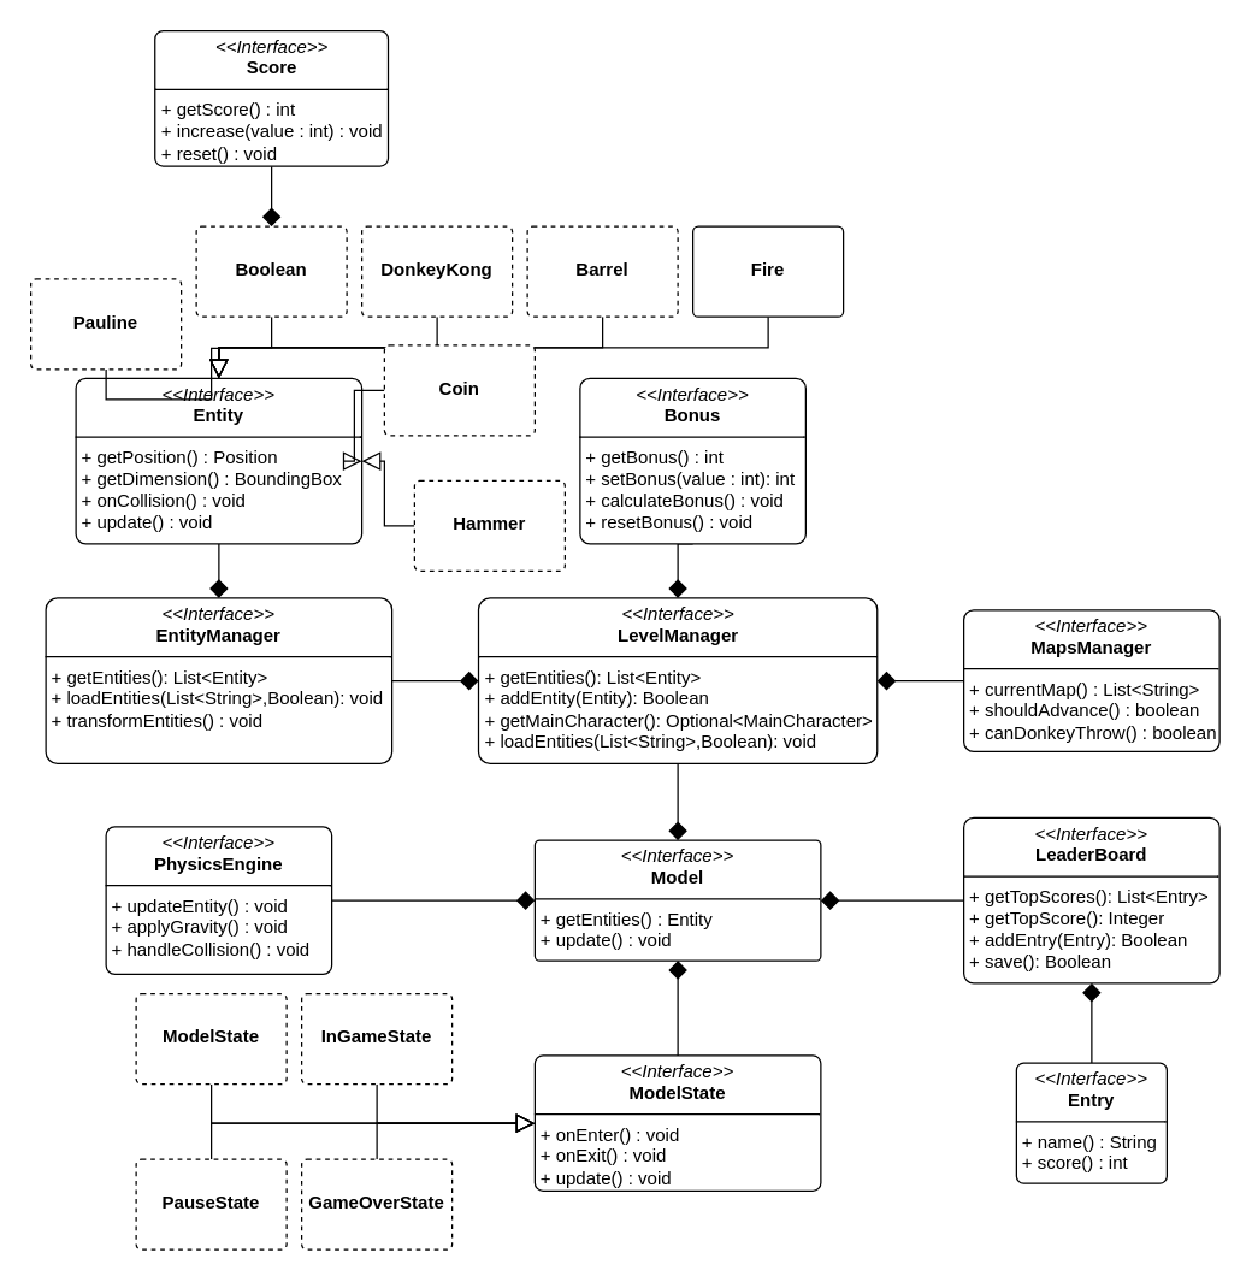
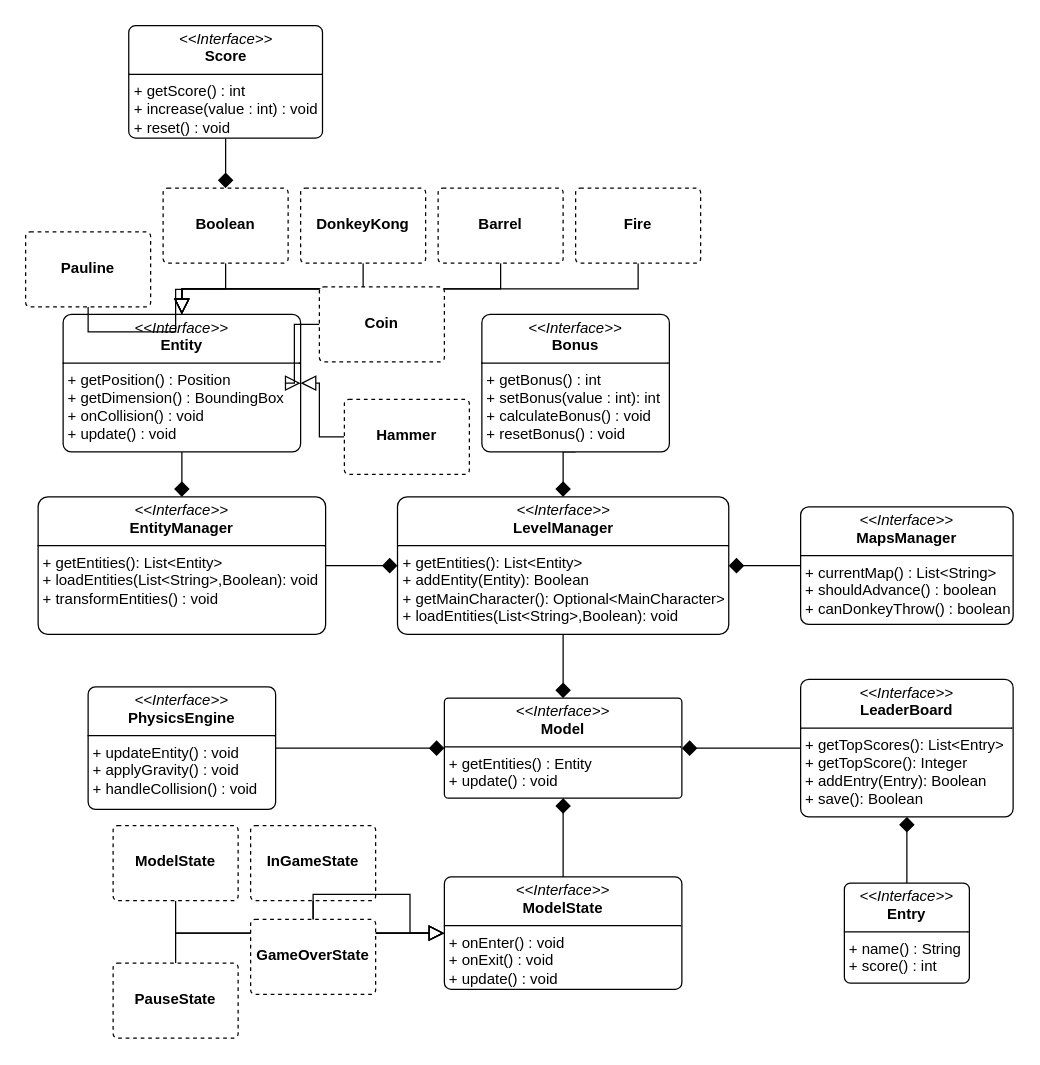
  <mxCell id="0" />
  <mxCell id="1" parent="0" />
  <mxCell id="2" value="&lt;p style=&quot;margin:0px;margin-top:4px;text-align:center;&quot;&gt;&lt;i&gt;&amp;lt;&amp;lt;Interface&amp;gt;&amp;gt;&lt;/i&gt;&lt;br&gt;&lt;b&gt;Model&lt;/b&gt;&lt;/p&gt;&lt;hr size=&quot;1&quot; style=&quot;border-style:solid;&quot;&gt;&lt;p style=&quot;margin:0px;margin-left:4px;&quot;&gt;+ getEntities() : Entity&lt;/p&gt;&lt;p style=&quot;margin:0px;margin-left:4px;&quot;&gt;+ update() : void&lt;/p&gt;" style="verticalAlign=top;align=left;overflow=fill;html=1;whiteSpace=wrap;rounded=1;arcSize=4;" vertex="1" parent="1"><mxGeometry x="355" y="558" width="190" height="80" as="geometry" /></mxCell>
  <mxCell id="3" style="edgeStyle=orthogonalEdgeStyle;rounded=0;orthogonalLoop=1;jettySize=auto;html=1;exitX=0;exitY=0.5;exitDx=0;exitDy=0;entryX=1;entryY=0.5;entryDx=0;entryDy=0;endSize=10;endArrow=diamond;endFill=1;" edge="1" parent="1" source="4" target="2"><mxGeometry relative="1" as="geometry" /></mxCell>
  <mxCell id="4" value="&lt;p style=&quot;margin:0px;margin-top:4px;text-align:center;&quot;&gt;&lt;i&gt;&amp;lt;&amp;lt;Interface&amp;gt;&amp;gt;&lt;/i&gt;&lt;br&gt;&lt;b&gt;LeaderBoard&lt;/b&gt;&lt;/p&gt;&lt;hr size=&quot;1&quot; style=&quot;border-style:solid;&quot;&gt;&lt;p style=&quot;margin:0px;margin-left:4px;&quot;&gt;+ getTopScores(): List&amp;lt;Entry&amp;gt;&lt;br&gt;+ getTopScore(): Integer&lt;/p&gt;&lt;p style=&quot;margin:0px;margin-left:4px;&quot;&gt;+ addEntry(Entry): Boolean&lt;/p&gt;&lt;p style=&quot;margin:0px;margin-left:4px;&quot;&gt;+ save(): Boolean&lt;/p&gt;" style="verticalAlign=top;align=left;overflow=fill;html=1;whiteSpace=wrap;rounded=1;arcSize=6;" vertex="1" parent="1"><mxGeometry x="640" y="543" width="170" height="110" as="geometry" /></mxCell>
  <mxCell id="5" style="edgeStyle=orthogonalEdgeStyle;rounded=0;orthogonalLoop=1;jettySize=auto;html=1;exitX=0.5;exitY=0;exitDx=0;exitDy=0;entryX=0.5;entryY=1;entryDx=0;entryDy=0;endSize=10;endArrow=diamond;endFill=1;" edge="1" parent="1" source="6" target="2"><mxGeometry relative="1" as="geometry" /></mxCell>
  <mxCell id="6" value="&lt;p style=&quot;margin:0px;margin-top:4px;text-align:center;&quot;&gt;&lt;i&gt;&amp;lt;&amp;lt;Interface&amp;gt;&amp;gt;&lt;/i&gt;&lt;br&gt;&lt;b&gt;ModelState&lt;/b&gt;&lt;/p&gt;&lt;hr size=&quot;1&quot; style=&quot;border-style:solid;&quot;&gt;&lt;p style=&quot;margin:0px;margin-left:4px;&quot;&gt;+ onEnter() : void&lt;/p&gt;&lt;p style=&quot;margin:0px;margin-left:4px;&quot;&gt;+ onExit() : void&lt;/p&gt;&lt;p style=&quot;margin:0px;margin-left:4px;&quot;&gt;+ update() : void&lt;/p&gt;" style="verticalAlign=top;align=left;overflow=fill;html=1;whiteSpace=wrap;rounded=1;arcSize=6;" vertex="1" parent="1"><mxGeometry x="355" y="701" width="190" height="90" as="geometry" /></mxCell>
  <mxCell id="7" style="edgeStyle=orthogonalEdgeStyle;rounded=0;orthogonalLoop=1;jettySize=auto;html=1;exitX=0.5;exitY=1;exitDx=0;exitDy=0;entryX=0.5;entryY=0;entryDx=0;entryDy=0;endSize=10;endArrow=diamond;endFill=1;" edge="1" parent="1" source="8" target="10"><mxGeometry relative="1" as="geometry" /></mxCell>
  <mxCell id="8" value="&lt;p style=&quot;margin:0px;margin-top:4px;text-align:center;&quot;&gt;&lt;i&gt;&amp;lt;&amp;lt;Interface&amp;gt;&amp;gt;&lt;/i&gt;&lt;br&gt;&lt;b&gt;Entity&lt;/b&gt;&lt;/p&gt;&lt;hr size=&quot;1&quot; style=&quot;border-style:solid;&quot;&gt;&lt;p style=&quot;margin:0px;margin-left:4px;&quot;&gt;+ getPosition() : Position&lt;/p&gt;&lt;p style=&quot;margin:0px;margin-left:4px;&quot;&gt;+ getDimension() : BoundingBox&lt;/p&gt;&lt;p style=&quot;margin:0px;margin-left:4px;&quot;&gt;+ onCollision() : void&lt;/p&gt;&lt;p style=&quot;margin:0px;margin-left:4px;&quot;&gt;+ update() : void&lt;/p&gt;" style="verticalAlign=top;align=left;overflow=fill;html=1;whiteSpace=wrap;rounded=1;arcSize=6;" vertex="1" parent="1"><mxGeometry x="50" y="251" width="190" height="110" as="geometry" /></mxCell>
  <mxCell id="9" value="" style="edgeStyle=orthogonalEdgeStyle;rounded=0;orthogonalLoop=1;jettySize=auto;html=1;endSize=10;endArrow=diamond;endFill=1;" edge="1" parent="1" source="10" target="12"><mxGeometry relative="1" as="geometry" /></mxCell>
  <mxCell id="10" value="&lt;p style=&quot;margin:0px;margin-top:4px;text-align:center;&quot;&gt;&lt;i&gt;&amp;lt;&amp;lt;Interface&amp;gt;&amp;gt;&lt;/i&gt;&lt;br&gt;&lt;b&gt;EntityManager&lt;/b&gt;&lt;/p&gt;&lt;hr size=&quot;1&quot; style=&quot;border-style:solid;&quot;&gt;&lt;p style=&quot;margin:0px;margin-left:4px;&quot;&gt;+ getEntities(): List&amp;lt;Entity&amp;gt;&lt;br&gt;&lt;/p&gt;&lt;p style=&quot;margin:0px;margin-left:4px;&quot;&gt;+ loadEntities(List&amp;lt;String&amp;gt;,Boolean): void&lt;/p&gt;&lt;p style=&quot;margin:0px;margin-left:4px;&quot;&gt;+ transformEntities() : void&lt;/p&gt;" style="verticalAlign=top;align=left;overflow=fill;html=1;whiteSpace=wrap;rounded=1;arcSize=7;" vertex="1" parent="1"><mxGeometry x="30" y="397" width="230" height="110" as="geometry" /></mxCell>
  <mxCell id="11" style="edgeStyle=orthogonalEdgeStyle;rounded=0;orthogonalLoop=1;jettySize=auto;html=1;exitX=0.5;exitY=1;exitDx=0;exitDy=0;entryX=0.5;entryY=0;entryDx=0;entryDy=0;endSize=10;endArrow=diamond;endFill=1;" edge="1" parent="1" source="12" target="2"><mxGeometry relative="1" as="geometry" /></mxCell>
  <mxCell id="12" value="&lt;p style=&quot;margin:0px;margin-top:4px;text-align:center;&quot;&gt;&lt;i&gt;&amp;lt;&amp;lt;Interface&amp;gt;&amp;gt;&lt;/i&gt;&lt;br&gt;&lt;b&gt;LevelManager&lt;/b&gt;&lt;/p&gt;&lt;hr size=&quot;1&quot; style=&quot;border-style:solid;&quot;&gt;&lt;p style=&quot;margin:0px;margin-left:4px;&quot;&gt;+ getEntities(): List&amp;lt;Entity&amp;gt;&lt;br&gt;+ addEntity(Entity): Boolean&lt;/p&gt;&lt;p style=&quot;margin:0px;margin-left:4px;&quot;&gt;+ getMainCharacter(): Optional&amp;lt;MainCharacter&amp;gt;&lt;/p&gt;&lt;p style=&quot;margin:0px;margin-left:4px;&quot;&gt;+ loadEntities(List&amp;lt;String&amp;gt;,Boolean): void&lt;/p&gt;" style="verticalAlign=top;align=left;overflow=fill;html=1;whiteSpace=wrap;rounded=1;arcSize=7;" vertex="1" parent="1"><mxGeometry x="317.5" y="397" width="265" height="110" as="geometry" /></mxCell>
  <mxCell id="13" style="edgeStyle=orthogonalEdgeStyle;rounded=0;orthogonalLoop=1;jettySize=auto;html=1;exitX=0.5;exitY=1;exitDx=0;exitDy=0;entryX=0.5;entryY=0;entryDx=0;entryDy=0;endSize=10;endArrow=diamond;endFill=1;" edge="1" parent="1" source="14" target="12"><mxGeometry relative="1" as="geometry" /></mxCell>
  <mxCell id="14" value="&lt;p style=&quot;margin:0px;margin-top:4px;text-align:center;&quot;&gt;&lt;i&gt;&amp;lt;&amp;lt;Interface&amp;gt;&amp;gt;&lt;/i&gt;&lt;br&gt;&lt;b&gt;Bonus&lt;/b&gt;&lt;/p&gt;&lt;hr size=&quot;1&quot; style=&quot;border-style:solid;&quot;&gt;&lt;p style=&quot;margin:0px;margin-left:4px;&quot;&gt;+ getBonus() : int&lt;/p&gt;&lt;p style=&quot;margin:0px;margin-left:4px;&quot;&gt;+ setBonus(value : int): int&lt;/p&gt;&lt;p style=&quot;margin:0px;margin-left:4px;&quot;&gt;+ calculateBonus() : void&lt;/p&gt;&lt;p style=&quot;margin:0px;margin-left:4px;&quot;&gt;+ resetBonus() : void&lt;/p&gt;" style="verticalAlign=top;align=left;overflow=fill;html=1;whiteSpace=wrap;rounded=1;arcSize=6;" vertex="1" parent="1"><mxGeometry x="385" y="251" width="150" height="110" as="geometry" /></mxCell>
  <mxCell id="15" style="edgeStyle=orthogonalEdgeStyle;rounded=0;orthogonalLoop=1;jettySize=auto;html=1;exitX=1;exitY=0.5;exitDx=0;exitDy=0;entryX=0;entryY=0.5;entryDx=0;entryDy=0;endSize=10;endArrow=diamond;endFill=1;" edge="1" parent="1" source="16" target="2"><mxGeometry relative="1" as="geometry" /></mxCell>
  <mxCell id="16" value="&lt;p style=&quot;margin:0px;margin-top:4px;text-align:center;&quot;&gt;&lt;i&gt;&amp;lt;&amp;lt;Interface&amp;gt;&amp;gt;&lt;/i&gt;&lt;br&gt;&lt;b&gt;PhysicsEngine&lt;/b&gt;&lt;/p&gt;&lt;hr size=&quot;1&quot; style=&quot;border-style:solid;&quot;&gt;&lt;p style=&quot;margin:0px;margin-left:4px;&quot;&gt;+ updateEntity() : void&lt;/p&gt;&lt;p style=&quot;margin:0px;margin-left:4px;&quot;&gt;+ applyGravity() : void&lt;/p&gt;&lt;p style=&quot;margin:0px;margin-left:4px;&quot;&gt;+ handleCollision() : void&lt;/p&gt;&lt;p style=&quot;margin:0px;margin-left:4px;&quot;&gt;&lt;br&gt;&lt;/p&gt;" style="verticalAlign=top;align=left;overflow=fill;html=1;whiteSpace=wrap;rounded=1;arcSize=6;" vertex="1" parent="1"><mxGeometry x="70" y="549" width="150" height="98" as="geometry" /></mxCell>
  <mxCell id="17" style="edgeStyle=orthogonalEdgeStyle;rounded=0;orthogonalLoop=1;jettySize=auto;html=1;exitX=0.5;exitY=0;exitDx=0;exitDy=0;entryX=0.5;entryY=1;entryDx=0;entryDy=0;endSize=10;endArrow=diamond;endFill=1;" edge="1" parent="1" source="18" target="4"><mxGeometry relative="1" as="geometry" /></mxCell>
  <mxCell id="18" value="&lt;p style=&quot;margin:0px;margin-top:4px;text-align:center;&quot;&gt;&lt;i&gt;&amp;lt;&amp;lt;Interface&amp;gt;&amp;gt;&lt;/i&gt;&lt;br&gt;&lt;b&gt;Entry&lt;/b&gt;&lt;/p&gt;&lt;hr size=&quot;1&quot; style=&quot;border-style:solid;&quot;&gt;&lt;p style=&quot;margin:0px;margin-left:4px;&quot;&gt;+ name() : String&lt;/p&gt;&lt;p style=&quot;margin:0px;margin-left:4px;&quot;&gt;+ score() : int&lt;/p&gt;" style="verticalAlign=top;align=left;overflow=fill;html=1;whiteSpace=wrap;rounded=1;arcSize=6;" vertex="1" parent="1"><mxGeometry x="675" y="706" width="100" height="80" as="geometry" /></mxCell>
  <mxCell id="19" style="edgeStyle=orthogonalEdgeStyle;rounded=0;orthogonalLoop=1;jettySize=auto;html=1;exitX=0;exitY=0.5;exitDx=0;exitDy=0;entryX=1;entryY=0.5;entryDx=0;entryDy=0;endSize=10;endArrow=diamond;endFill=1;" edge="1" parent="1" source="20" target="12"><mxGeometry relative="1" as="geometry" /></mxCell>
  <mxCell id="20" value="&lt;p style=&quot;margin:0px;margin-top:4px;text-align:center;&quot;&gt;&lt;i&gt;&amp;lt;&amp;lt;Interface&amp;gt;&amp;gt;&lt;/i&gt;&lt;br&gt;&lt;b&gt;MapsManager&lt;/b&gt;&lt;/p&gt;&lt;hr size=&quot;1&quot; style=&quot;border-style:solid;&quot;&gt;&lt;p style=&quot;margin:0px;margin-left:4px;&quot;&gt;+ currentMap() : List&amp;lt;String&amp;gt;&lt;/p&gt;&lt;p style=&quot;margin:0px;margin-left:4px;&quot;&gt;+ shouldAdvance() : boolean&lt;/p&gt;&lt;p style=&quot;margin:0px;margin-left:4px;&quot;&gt;+ canDonkeyThrow() : boolean&lt;/p&gt;" style="verticalAlign=top;align=left;overflow=fill;html=1;whiteSpace=wrap;rounded=1;arcSize=7;" vertex="1" parent="1"><mxGeometry x="640" y="405" width="170" height="94" as="geometry" /></mxCell>
  <mxCell id="21" style="edgeStyle=orthogonalEdgeStyle;rounded=0;orthogonalLoop=1;jettySize=auto;html=1;exitX=0.5;exitY=1;exitDx=0;exitDy=0;entryX=0;entryY=0.5;entryDx=0;entryDy=0;endSize=10;endArrow=block;endFill=0;" edge="1" parent="1" source="22" target="6"><mxGeometry relative="1" as="geometry" /></mxCell>
  <mxCell id="22" value="&lt;p style=&quot;margin: 4px 0px 0px;&quot;&gt;&lt;b&gt;&lt;br&gt;&lt;/b&gt;&lt;/p&gt;&lt;p style=&quot;margin: 4px 0px 0px;&quot;&gt;&lt;b&gt;ModelState&lt;/b&gt;&lt;/p&gt;" style="verticalAlign=middle;align=center;overflow=fill;html=1;whiteSpace=wrap;rounded=1;arcSize=6;labelBorderColor=none;dashed=1;" vertex="1" parent="1"><mxGeometry x="90" y="660" width="100" height="60" as="geometry" /></mxCell>
  <mxCell id="23" style="edgeStyle=orthogonalEdgeStyle;rounded=0;orthogonalLoop=1;jettySize=auto;html=1;exitX=0.5;exitY=1;exitDx=0;exitDy=0;entryX=0;entryY=0.5;entryDx=0;entryDy=0;endSize=10;endArrow=block;endFill=0;" edge="1" parent="1" source="24" target="6"><mxGeometry relative="1" as="geometry" /></mxCell>
  <mxCell id="24" value="&lt;p style=&quot;margin: 4px 0px 0px;&quot;&gt;&lt;b&gt;&lt;br&gt;&lt;/b&gt;&lt;/p&gt;&lt;p style=&quot;margin: 4px 0px 0px;&quot;&gt;&lt;b&gt;InGameState&lt;/b&gt;&lt;/p&gt;" style="verticalAlign=middle;align=center;overflow=fill;html=1;whiteSpace=wrap;rounded=1;arcSize=6;labelBorderColor=none;dashed=1;" vertex="1" parent="1"><mxGeometry x="200" y="660" width="100" height="60" as="geometry" /></mxCell>
  <mxCell id="25" style="edgeStyle=orthogonalEdgeStyle;rounded=0;orthogonalLoop=1;jettySize=auto;html=1;exitX=0.5;exitY=0;exitDx=0;exitDy=0;entryX=0;entryY=0.5;entryDx=0;entryDy=0;endSize=10;endArrow=block;endFill=0;" edge="1" parent="1" source="26" target="6"><mxGeometry relative="1" as="geometry" /></mxCell>
  <mxCell id="26" value="&lt;p style=&quot;margin: 4px 0px 0px;&quot;&gt;&lt;b&gt;&lt;br&gt;&lt;/b&gt;&lt;/p&gt;&lt;p style=&quot;margin: 4px 0px 0px;&quot;&gt;&lt;b&gt;PauseState&lt;/b&gt;&lt;/p&gt;" style="verticalAlign=middle;align=center;overflow=fill;html=1;whiteSpace=wrap;rounded=1;arcSize=6;labelBorderColor=none;dashed=1;" vertex="1" parent="1"><mxGeometry x="90" y="770" width="100" height="60" as="geometry" /></mxCell>
  <mxCell id="27" style="edgeStyle=orthogonalEdgeStyle;rounded=0;orthogonalLoop=1;jettySize=auto;html=1;exitX=0.5;exitY=0;exitDx=0;exitDy=0;entryX=0;entryY=0.5;entryDx=0;entryDy=0;endSize=10;endArrow=block;endFill=0;" edge="1" parent="1" source="28" target="6"><mxGeometry relative="1" as="geometry" /></mxCell>
- <mxCell id="28" value="&lt;p style=&quot;margin: 4px 0px 0px;&quot;&gt;&lt;b&gt;&lt;br&gt;&lt;/b&gt;&lt;/p&gt;&lt;p style=&quot;margin: 4px 0px 0px;&quot;&gt;&lt;b&gt;GameOverState&lt;/b&gt;&lt;/p&gt;" style="verticalAlign=middle;align=center;overflow=fill;html=1;whiteSpace=wrap;rounded=1;arcSize=6;labelBorderColor=none;dashed=1;" vertex="1" parent="1"><mxGeometry x="200" y="770" width="100" height="60" as="geometry" /></mxCell>
+ <mxCell id="28" value="&lt;p style=&quot;margin: 4px 0px 0px;&quot;&gt;&lt;b&gt;&lt;br&gt;&lt;/b&gt;&lt;/p&gt;&lt;p style=&quot;margin: 4px 0px 0px;&quot;&gt;&lt;b&gt;GameOverState&lt;/b&gt;&lt;/p&gt;" style="verticalAlign=middle;align=center;overflow=fill;html=1;whiteSpace=wrap;rounded=1;arcSize=6;labelBorderColor=none;dashed=1;" vertex="1" parent="1"><mxGeometry x="200" y="735" width="100" height="60" as="geometry" /></mxCell>
  <mxCell id="29" style="edgeStyle=orthogonalEdgeStyle;rounded=0;orthogonalLoop=1;jettySize=auto;html=1;exitX=0.5;exitY=1;exitDx=0;exitDy=0;entryX=0.5;entryY=0;entryDx=0;entryDy=0;endArrow=block;endFill=0;endSize=10;" edge="1" parent="1" source="30" target="8"><mxGeometry relative="1" as="geometry" /></mxCell>
  <mxCell id="30" value="&lt;p style=&quot;margin: 4px 0px 0px;&quot;&gt;&lt;b&gt;&lt;br&gt;&lt;/b&gt;&lt;/p&gt;&lt;p style=&quot;margin: 4px 0px 0px;&quot;&gt;&lt;b&gt;Boolean&lt;/b&gt;&lt;/p&gt;" style="verticalAlign=middle;align=center;overflow=fill;html=1;whiteSpace=wrap;rounded=1;arcSize=6;labelBorderColor=none;dashed=1;" vertex="1" parent="1"><mxGeometry x="130" y="150" width="100" height="60" as="geometry" /></mxCell>
  <mxCell id="31" style="edgeStyle=orthogonalEdgeStyle;rounded=0;orthogonalLoop=1;jettySize=auto;html=1;exitX=0.5;exitY=1;exitDx=0;exitDy=0;entryX=0.5;entryY=0;entryDx=0;entryDy=0;endArrow=block;endFill=0;endSize=10;" edge="1" parent="1" source="32" target="8"><mxGeometry relative="1" as="geometry" /></mxCell>
  <mxCell id="32" value="&lt;p style=&quot;margin: 4px 0px 0px;&quot;&gt;&lt;b&gt;&lt;br&gt;&lt;/b&gt;&lt;/p&gt;&lt;p style=&quot;margin: 4px 0px 0px;&quot;&gt;&lt;b&gt;Pauline&lt;/b&gt;&lt;/p&gt;" style="verticalAlign=middle;align=center;overflow=fill;html=1;whiteSpace=wrap;rounded=1;arcSize=6;labelBorderColor=none;dashed=1;" vertex="1" parent="1"><mxGeometry x="20" y="185" width="100" height="60" as="geometry" /></mxCell>
  <mxCell id="33" style="edgeStyle=orthogonalEdgeStyle;rounded=0;orthogonalLoop=1;jettySize=auto;html=1;exitX=0.5;exitY=1;exitDx=0;exitDy=0;endArrow=block;endFill=0;endSize=10;" edge="1" parent="1" source="34" target="8"><mxGeometry relative="1" as="geometry" /></mxCell>
  <mxCell id="34" value="&lt;p style=&quot;margin: 4px 0px 0px;&quot;&gt;&lt;b&gt;&lt;br&gt;&lt;/b&gt;&lt;/p&gt;&lt;p style=&quot;margin: 4px 0px 0px;&quot;&gt;&lt;b&gt;DonkeyKong&lt;/b&gt;&lt;/p&gt;" style="verticalAlign=middle;align=center;overflow=fill;html=1;whiteSpace=wrap;rounded=1;arcSize=6;labelBorderColor=none;dashed=1;" vertex="1" parent="1"><mxGeometry x="240" y="150" width="100" height="60" as="geometry" /></mxCell>
  <mxCell id="35" style="edgeStyle=orthogonalEdgeStyle;rounded=0;orthogonalLoop=1;jettySize=auto;html=1;exitX=0.5;exitY=1;exitDx=0;exitDy=0;endArrow=block;endFill=0;endSize=10;" edge="1" parent="1" source="36" target="8"><mxGeometry relative="1" as="geometry" /></mxCell>
  <mxCell id="36" value="&lt;p style=&quot;margin: 4px 0px 0px;&quot;&gt;&lt;b&gt;&lt;br&gt;&lt;/b&gt;&lt;/p&gt;&lt;p style=&quot;margin: 4px 0px 0px;&quot;&gt;&lt;b&gt;Barrel&lt;/b&gt;&lt;/p&gt;" style="verticalAlign=middle;align=center;overflow=fill;html=1;whiteSpace=wrap;rounded=1;arcSize=6;labelBorderColor=none;dashed=1;" vertex="1" parent="1"><mxGeometry x="350" y="150" width="100" height="60" as="geometry" /></mxCell>
  <mxCell id="37" style="edgeStyle=orthogonalEdgeStyle;rounded=0;orthogonalLoop=1;jettySize=auto;html=1;exitX=0.5;exitY=1;exitDx=0;exitDy=0;entryX=0.5;entryY=0;entryDx=0;entryDy=0;endArrow=block;endFill=0;endSize=10;" edge="1" parent="1" source="38" target="8"><mxGeometry relative="1" as="geometry" /></mxCell>
- <mxCell id="38" value="&lt;p style=&quot;margin: 4px 0px 0px;&quot;&gt;&lt;b&gt;&lt;br&gt;&lt;/b&gt;&lt;/p&gt;&lt;p style=&quot;margin: 4px 0px 0px;&quot;&gt;&lt;b&gt;Fire&lt;/b&gt;&lt;/p&gt;" style="verticalAlign=middle;align=center;overflow=fill;html=1;whiteSpace=wrap;rounded=1;arcSize=6;labelBorderColor=none;dashed=0;" vertex="1" parent="1"><mxGeometry x="460" y="150" width="100" height="60" as="geometry" /></mxCell>
+ <mxCell id="38" value="&lt;p style=&quot;margin: 4px 0px 0px;&quot;&gt;&lt;b&gt;&lt;br&gt;&lt;/b&gt;&lt;/p&gt;&lt;p style=&quot;margin: 4px 0px 0px;&quot;&gt;&lt;b&gt;Fire&lt;/b&gt;&lt;/p&gt;" style="verticalAlign=middle;align=center;overflow=fill;html=1;whiteSpace=wrap;rounded=1;arcSize=6;labelBorderColor=none;dashed=1;" vertex="1" parent="1"><mxGeometry x="460" y="150" width="100" height="60" as="geometry" /></mxCell>
  <mxCell id="39" style="edgeStyle=orthogonalEdgeStyle;rounded=0;orthogonalLoop=1;jettySize=auto;html=1;exitX=0.5;exitY=1;exitDx=0;exitDy=0;entryX=0.5;entryY=0;entryDx=0;entryDy=0;endSize=10;endArrow=diamond;endFill=1;" edge="1" parent="1" source="40" target="30"><mxGeometry relative="1" as="geometry" /></mxCell>
  <mxCell id="40" value="&lt;p style=&quot;margin:0px;margin-top:4px;text-align:center;&quot;&gt;&lt;i&gt;&amp;lt;&amp;lt;Interface&amp;gt;&amp;gt;&lt;/i&gt;&lt;br&gt;&lt;b&gt;Score&lt;/b&gt;&lt;/p&gt;&lt;hr size=&quot;1&quot; style=&quot;border-style:solid;&quot;&gt;&lt;p style=&quot;margin:0px;margin-left:4px;&quot;&gt;+ getScore() : int&lt;/p&gt;&lt;p style=&quot;margin:0px;margin-left:4px;&quot;&gt;+ increase(value : int) : void&lt;/p&gt;&lt;p style=&quot;margin:0px;margin-left:4px;&quot;&gt;+ reset() : void&lt;/p&gt;" style="verticalAlign=top;align=left;overflow=fill;html=1;whiteSpace=wrap;rounded=1;arcSize=6;" vertex="1" parent="1"><mxGeometry x="102.5" y="20" width="155" height="90" as="geometry" /></mxCell>
  <mxCell id="41" style="edgeStyle=orthogonalEdgeStyle;rounded=0;orthogonalLoop=1;jettySize=auto;html=1;exitX=0;exitY=0.5;exitDx=0;exitDy=0;entryX=1;entryY=0.5;entryDx=0;entryDy=0;endSize=10;endArrow=block;endFill=0;" edge="1" parent="1" source="42" target="8"><mxGeometry relative="1" as="geometry" /></mxCell>
  <mxCell id="42" value="&lt;p style=&quot;margin: 4px 0px 0px;&quot;&gt;&lt;b&gt;&lt;br&gt;&lt;/b&gt;&lt;/p&gt;&lt;p style=&quot;margin: 4px 0px 0px;&quot;&gt;&lt;b&gt;Coin&lt;/b&gt;&lt;/p&gt;" style="verticalAlign=middle;align=center;overflow=fill;html=1;whiteSpace=wrap;rounded=1;arcSize=6;labelBorderColor=none;dashed=1;" vertex="1" parent="1"><mxGeometry x="255" y="229" width="100" height="60" as="geometry" /></mxCell>
  <mxCell id="43" style="edgeStyle=orthogonalEdgeStyle;rounded=0;orthogonalLoop=1;jettySize=auto;html=1;exitX=0;exitY=0.5;exitDx=0;exitDy=0;entryX=1;entryY=0.5;entryDx=0;entryDy=0;endSize=10;endArrow=block;endFill=0;" edge="1" parent="1" source="44" target="8"><mxGeometry relative="1" as="geometry" /></mxCell>
  <mxCell id="44" value="&lt;p style=&quot;margin: 4px 0px 0px;&quot;&gt;&lt;b&gt;&lt;br&gt;&lt;/b&gt;&lt;/p&gt;&lt;p style=&quot;margin: 4px 0px 0px;&quot;&gt;&lt;b&gt;Hammer&lt;/b&gt;&lt;/p&gt;" style="verticalAlign=middle;align=center;overflow=fill;html=1;whiteSpace=wrap;rounded=1;arcSize=6;labelBorderColor=none;dashed=1;" vertex="1" parent="1"><mxGeometry x="275" y="319" width="100" height="60" as="geometry" /></mxCell>
